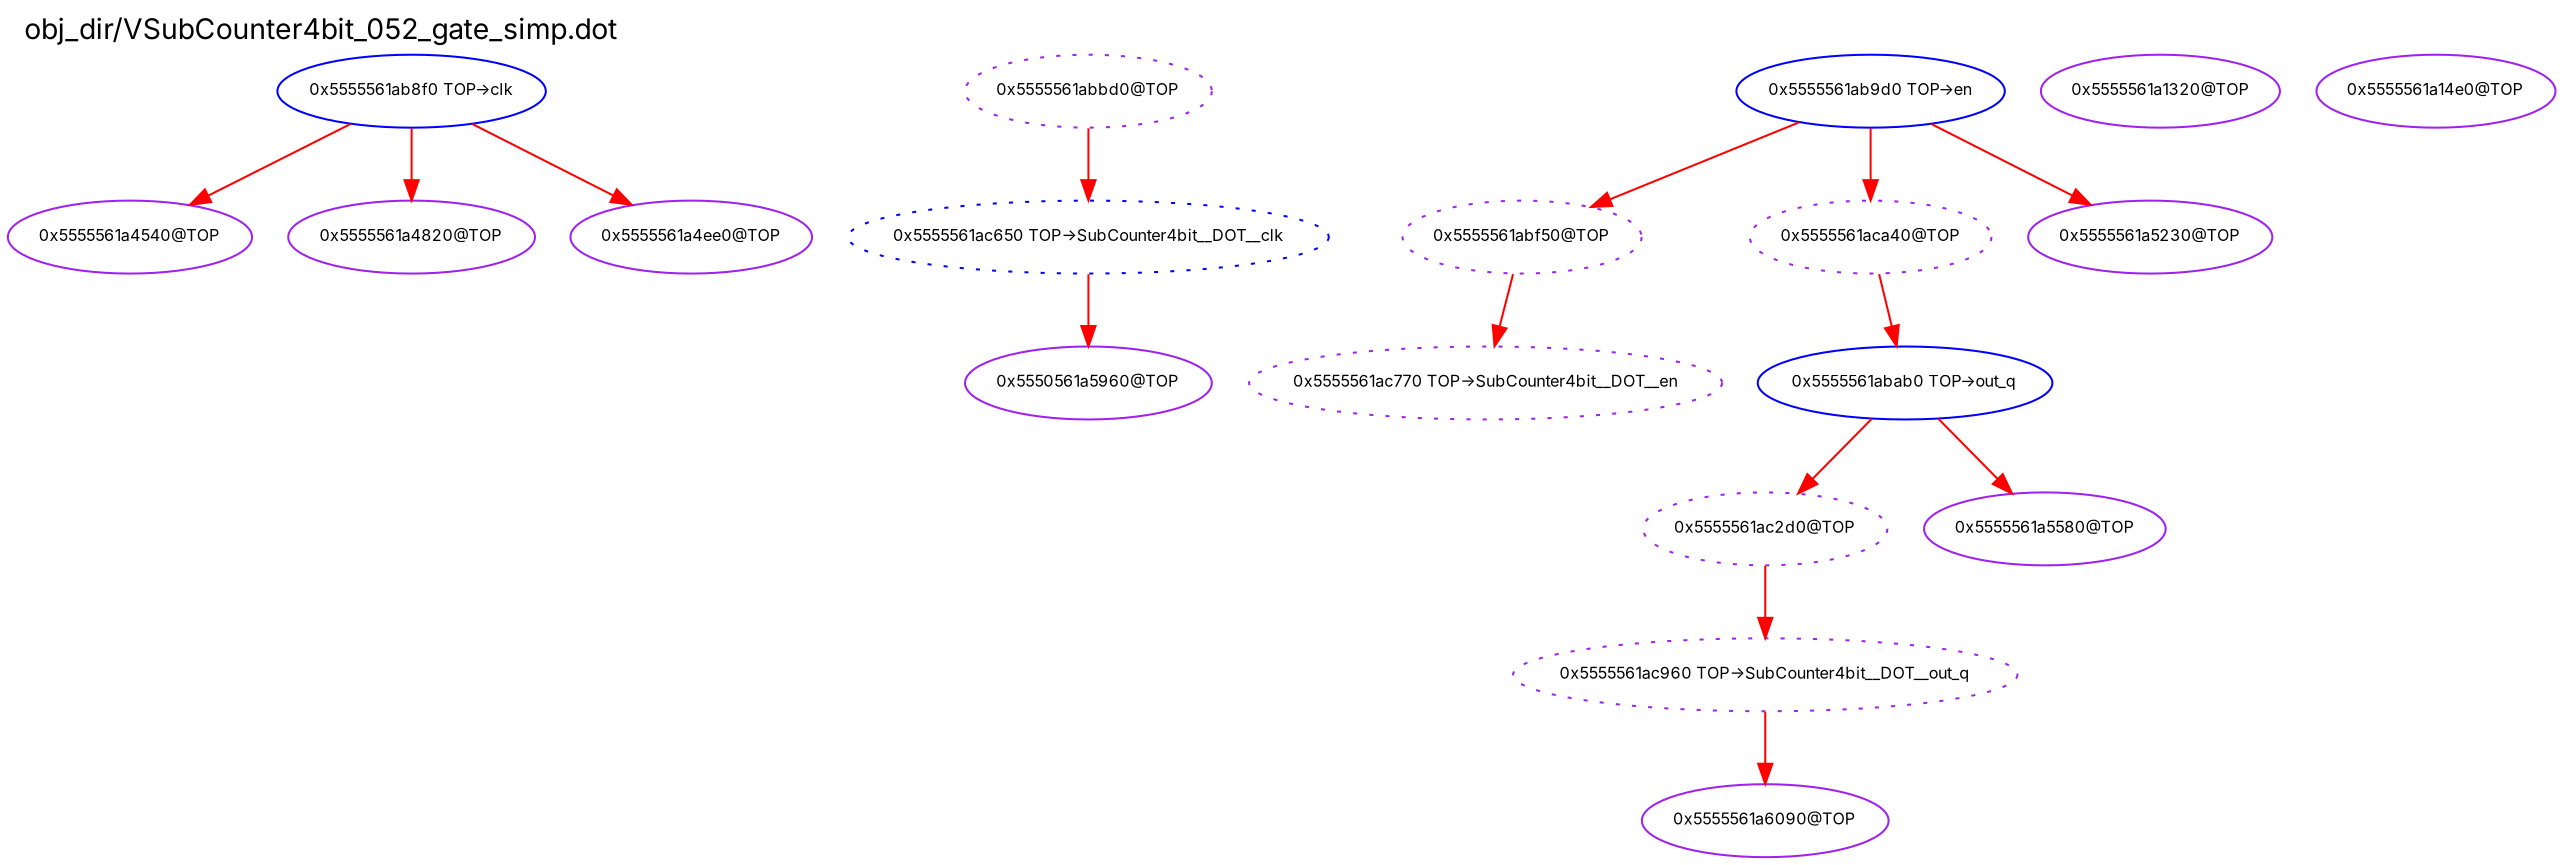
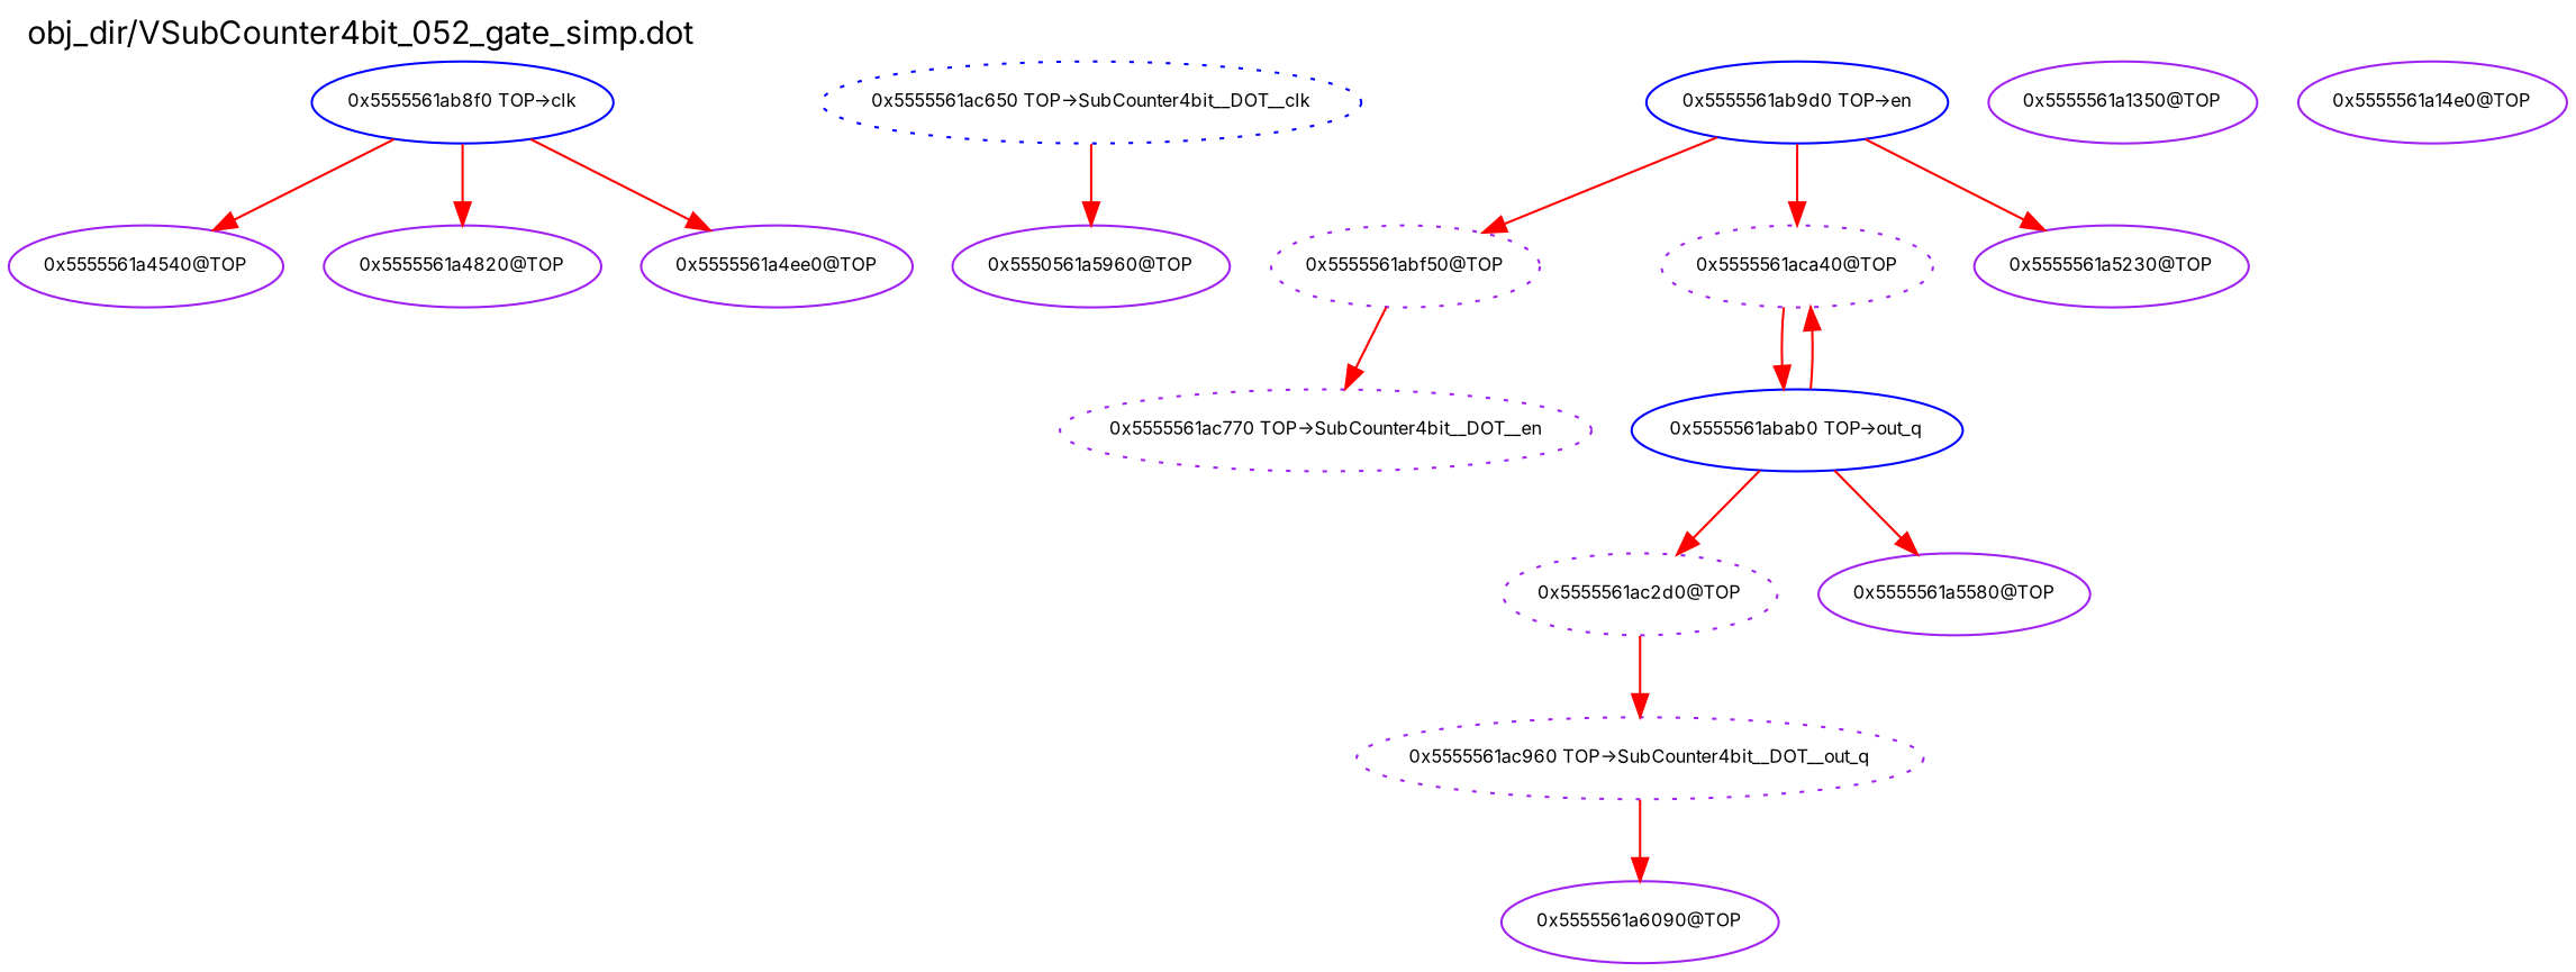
  digraph {
    fontname=Inter
    label="obj_dir/VSubCounter4bit_052_gate_simp.dot"
    labeljust=l
    labelloc=t
    rankdir=TB
    node [color=purple fontname=Inter fontsize=8]
    edge [color=red fontname=Inter fontsize=8 weight=1]
    n1 [label="0x5555561a4540@TOP"]
-   n2 [label="0x5555561abbd0@TOP" style=dotted]
    n3 [color=blue label="0x5555561ac650 TOP->SubCounter4bit__DOT__clk" style=dotted]
    n4 [label="0x5550561a5960@TOP"]
    n5 [color=blue label="0x5555561ab8f0 TOP->clk"]
    n6 [label="0x5555561a4820@TOP"]
    n7 [label="0x5555561a4ee0@TOP"]
    n8 [label="0x5555561abf50@TOP" style=dotted]
    n9 [label="0x5555561ac770 TOP->SubCounter4bit__DOT__en" style=dotted]
    n10 [color=blue label="0x5555561ab9d0 TOP->en"]
    n11 [label="0x5555561aca40@TOP" style=dotted]
    n12 [label="0x5555561a5230@TOP"]
    n13 [color=blue label="0x5555561abab0 TOP->out_q"]
    n14 [label="0x5555561ac2d0@TOP" style=dotted]
    n15 [label="0x5555561ac960 TOP->SubCounter4bit__DOT__out_q" style=dotted]
    n16 [label="0x5555561a6090@TOP"]
    n17 [label="0x5555561a5580@TOP"]
-   n18 [label="0x5555561a1320@TOP"]
+   n18 [label="0x5555561a1350@TOP"]
    n19 [label="0x5555561a14e0@TOP"]
-   n2 -> n3
    n3 -> n4
    n5 -> n1
    n5 -> n6
    n5 -> n7
    n8 -> n9
    n10 -> n8
    n10 -> n11
    n10 -> n12
    n11 -> n13
+   n13 -> n11
    n13 -> n14
    n13 -> n17
    n14 -> n15
    n15 -> n16
  }
